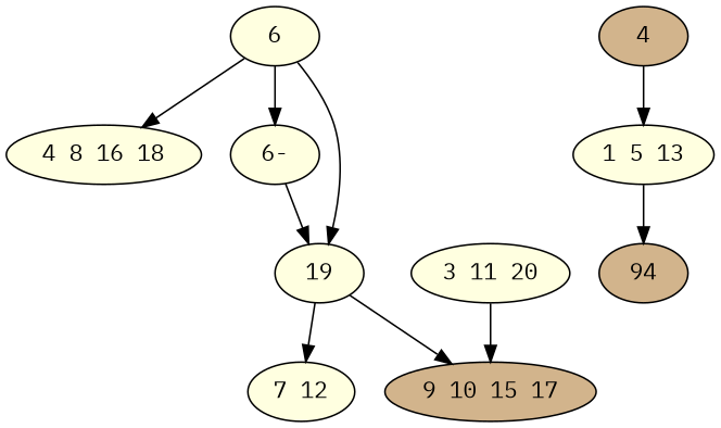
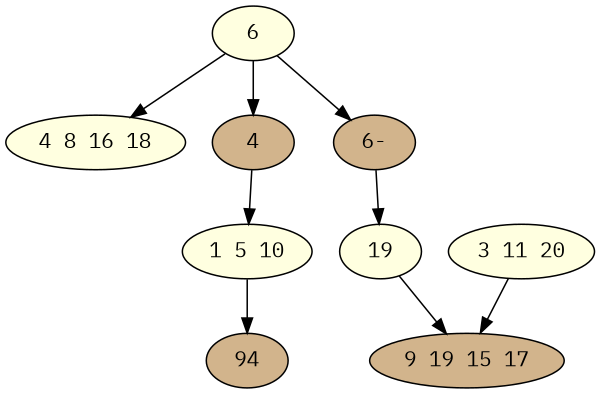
  digraph {
    fontname="IBM Plex Mono"
    node [fillcolor=lightyellow fontname="IBM Plex Mono" style=filled]
    edge [fontname="IBM Plex Mono"]
    n1 [label=6]
    n2 [label="4 8 16 18"]
    n3 [fillcolor=tan label=4]
-   n4 [label="6-"]
-   n5 [label="1 5 13"]
+   n4 [fillcolor=tan label="6-"]
+   n5 [label="1 5 10"]
    n6 [label=19]
    n7 [fillcolor=tan label=94]
-   n8 [label="7 12"]
-   n9 [fillcolor=tan label="9 10 15 17"]
+   n9 [fillcolor=tan label="9 19 15 17"]
    n10 [label="3 11 20"]
    n1 -> n2
-   n1 -> n6
+   n1 -> n3
    n1 -> n4
    n3 -> n5
    n4 -> n6
    n5 -> n7
-   n6 -> n8
    n6 -> n9
    n10 -> n9
  }
